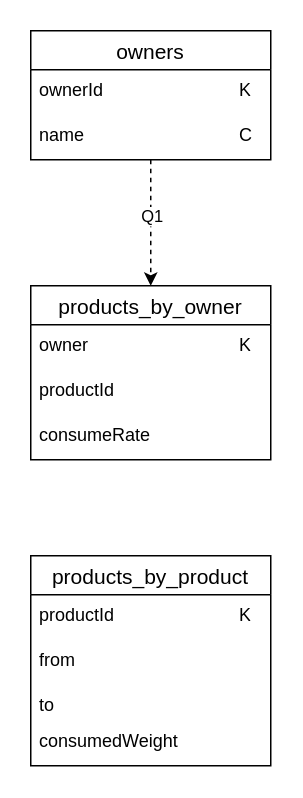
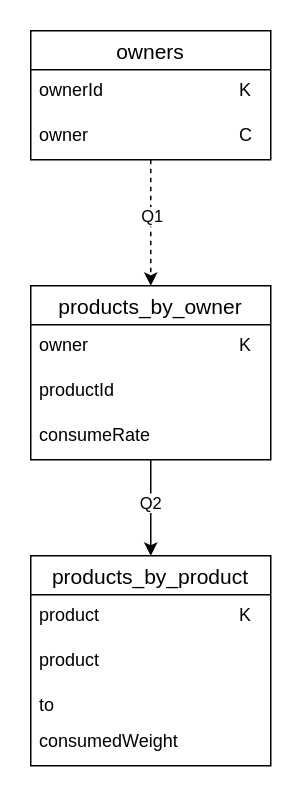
  <mxCell id="0" />
  <mxCell id="1" parent="0" />
  <mxCell id="2" style="edgeStyle=orthogonalEdgeStyle;rounded=0;orthogonalLoop=1;jettySize=auto;html=1;entryX=0.5;entryY=0;entryDx=0;entryDy=0;dashed=1;" edge="1" parent="1" source="4" target="9"><mxGeometry relative="1" as="geometry" /></mxCell>
  <mxCell id="3" value="Q1" style="edgeLabel;html=1;align=center;verticalAlign=middle;resizable=0;points=[];" vertex="1" connectable="0" parent="2"><mxGeometry x="-0.119" relative="1" as="geometry"><mxPoint as="offset" /></mxGeometry></mxCell>
  <mxCell id="4" value="owners" style="swimlane;fontStyle=0;childLayout=stackLayout;horizontal=1;startSize=26;horizontalStack=0;resizeParent=1;resizeParentMax=0;resizeLast=0;collapsible=1;marginBottom=0;align=center;fontSize=14;" vertex="1" parent="1"><mxGeometry x="20" y="20" width="160" height="86" as="geometry" /></mxCell>
  <mxCell id="5" value="ownerId&lt;span style=&quot;white-space: pre;&quot;&gt;&#09;&lt;/span&gt;&lt;span style=&quot;white-space: pre;&quot;&gt;&#09;&lt;/span&gt;&lt;span style=&quot;white-space: pre;&quot;&gt;&#09;&lt;/span&gt;&lt;span style=&quot;white-space: pre;&quot;&gt;&#09;&lt;/span&gt;K" style="text;strokeColor=none;fillColor=none;spacingLeft=4;spacingRight=4;overflow=hidden;rotatable=0;points=[[0,0.5],[1,0.5]];portConstraint=eastwest;fontSize=12;whiteSpace=wrap;html=1;" vertex="1" parent="4"><mxGeometry y="26" width="160" height="30" as="geometry" /></mxCell>
- <mxCell id="6" value="name&lt;span style=&quot;white-space: pre;&quot;&gt;&#09;&lt;/span&gt;&lt;span style=&quot;white-space: pre;&quot;&gt;&#09;&lt;/span&gt;&lt;span style=&quot;white-space: pre;&quot;&gt;&#09;&lt;/span&gt;&lt;span style=&quot;white-space: pre;&quot;&gt;&#09;&lt;/span&gt;C" style="text;strokeColor=none;fillColor=none;spacingLeft=4;spacingRight=4;overflow=hidden;rotatable=0;points=[[0,0.5],[1,0.5]];portConstraint=eastwest;fontSize=12;whiteSpace=wrap;html=1;" vertex="1" parent="4"><mxGeometry y="56" width="160" height="30" as="geometry" /></mxCell>
+ <mxCell id="6" value="owner&lt;span style=&quot;white-space: pre;&quot;&gt;&#09;&lt;/span&gt;&lt;span style=&quot;white-space: pre;&quot;&gt;&#09;&lt;/span&gt;&lt;span style=&quot;white-space: pre;&quot;&gt;&#09;&lt;/span&gt;&lt;span style=&quot;white-space: pre;&quot;&gt;&#09;&lt;/span&gt;C" style="text;strokeColor=none;fillColor=none;spacingLeft=4;spacingRight=4;overflow=hidden;rotatable=0;points=[[0,0.5],[1,0.5]];portConstraint=eastwest;fontSize=12;whiteSpace=wrap;html=1;" vertex="1" parent="4"><mxGeometry y="56" width="160" height="30" as="geometry" /></mxCell>
+ <mxCell id="7" style="edgeStyle=orthogonalEdgeStyle;rounded=0;orthogonalLoop=1;jettySize=auto;html=1;" edge="1" parent="1" source="9" target="13"><mxGeometry relative="1" as="geometry" /></mxCell>
+ <mxCell id="8" value="Q2" style="edgeLabel;html=1;align=center;verticalAlign=middle;resizable=0;points=[];" vertex="1" connectable="0" parent="7"><mxGeometry x="-0.119" y="-1" relative="1" as="geometry"><mxPoint as="offset" /></mxGeometry></mxCell>
  <mxCell id="9" value="products_by_owner" style="swimlane;fontStyle=0;childLayout=stackLayout;horizontal=1;startSize=26;horizontalStack=0;resizeParent=1;resizeParentMax=0;resizeLast=0;collapsible=1;marginBottom=0;align=center;fontSize=14;" vertex="1" parent="1"><mxGeometry x="20" y="190" width="160" height="116" as="geometry" /></mxCell>
  <mxCell id="10" value="owner&lt;span style=&quot;white-space: pre;&quot;&gt;&#09;&lt;/span&gt;&lt;span style=&quot;white-space: pre;&quot;&gt;&#09;&lt;/span&gt;&lt;span style=&quot;white-space: pre;&quot;&gt;&#09;&lt;/span&gt;&lt;span style=&quot;white-space: pre;&quot;&gt;&#09;K&lt;/span&gt;" style="text;strokeColor=none;fillColor=none;spacingLeft=4;spacingRight=4;overflow=hidden;rotatable=0;points=[[0,0.5],[1,0.5]];portConstraint=eastwest;fontSize=12;whiteSpace=wrap;html=1;" vertex="1" parent="9"><mxGeometry y="26" width="160" height="30" as="geometry" /></mxCell>
  <mxCell id="11" value="productId&lt;span style=&quot;white-space: pre;&quot;&gt;&#09;&lt;/span&gt;&lt;span style=&quot;white-space: pre;&quot;&gt;&#09;&lt;/span&gt;&lt;span style=&quot;white-space: pre;&quot;&gt;&#09;&lt;/span&gt;&lt;span style=&quot;white-space: pre;&quot;&gt;&#09;&lt;/span&gt;" style="text;strokeColor=none;fillColor=none;spacingLeft=4;spacingRight=4;overflow=hidden;rotatable=0;points=[[0,0.5],[1,0.5]];portConstraint=eastwest;fontSize=12;whiteSpace=wrap;html=1;" vertex="1" parent="9"><mxGeometry y="56" width="160" height="30" as="geometry" /></mxCell>
  <mxCell id="12" value="consumeRate" style="text;strokeColor=none;fillColor=none;spacingLeft=4;spacingRight=4;overflow=hidden;rotatable=0;points=[[0,0.5],[1,0.5]];portConstraint=eastwest;fontSize=12;whiteSpace=wrap;html=1;" vertex="1" parent="9"><mxGeometry y="86" width="160" height="30" as="geometry" /></mxCell>
  <mxCell id="13" value="products_by_product" style="swimlane;fontStyle=0;childLayout=stackLayout;horizontal=1;startSize=26;horizontalStack=0;resizeParent=1;resizeParentMax=0;resizeLast=0;collapsible=1;marginBottom=0;align=center;fontSize=14;" vertex="1" parent="1"><mxGeometry x="20" y="370" width="160" height="140" as="geometry" /></mxCell>
- <mxCell id="14" value="productId&lt;span style=&quot;white-space: pre;&quot;&gt;&#09;&lt;/span&gt;&lt;span style=&quot;white-space: pre;&quot;&gt;&#09;&lt;/span&gt;&lt;span style=&quot;white-space: pre;&quot;&gt;&#09;&lt;/span&gt;&lt;span style=&quot;white-space: pre;&quot;&gt;&#09;&lt;/span&gt;K" style="text;strokeColor=none;fillColor=none;spacingLeft=4;spacingRight=4;overflow=hidden;rotatable=0;points=[[0,0.5],[1,0.5]];portConstraint=eastwest;fontSize=12;whiteSpace=wrap;html=1;" vertex="1" parent="13"><mxGeometry y="26" width="160" height="30" as="geometry" /></mxCell>
- <mxCell id="15" value="from" style="text;strokeColor=none;fillColor=none;spacingLeft=4;spacingRight=4;overflow=hidden;rotatable=0;points=[[0,0.5],[1,0.5]];portConstraint=eastwest;fontSize=12;whiteSpace=wrap;html=1;" vertex="1" parent="13"><mxGeometry y="56" width="160" height="30" as="geometry" /></mxCell>
+ <mxCell id="14" value="product&lt;span style=&quot;white-space: pre;&quot;&gt;&#09;&lt;/span&gt;&lt;span style=&quot;white-space: pre;&quot;&gt;&#09;&lt;/span&gt;&lt;span style=&quot;white-space: pre;&quot;&gt;&#09;&lt;/span&gt;&lt;span style=&quot;white-space: pre;&quot;&gt;&#09;&lt;/span&gt;K" style="text;strokeColor=none;fillColor=none;spacingLeft=4;spacingRight=4;overflow=hidden;rotatable=0;points=[[0,0.5],[1,0.5]];portConstraint=eastwest;fontSize=12;whiteSpace=wrap;html=1;" vertex="1" parent="13"><mxGeometry y="26" width="160" height="30" as="geometry" /></mxCell>
+ <mxCell id="15" value="product" style="text;strokeColor=none;fillColor=none;spacingLeft=4;spacingRight=4;overflow=hidden;rotatable=0;points=[[0,0.5],[1,0.5]];portConstraint=eastwest;fontSize=12;whiteSpace=wrap;html=1;" vertex="1" parent="13"><mxGeometry y="56" width="160" height="30" as="geometry" /></mxCell>
  <mxCell id="16" value="to" style="text;strokeColor=none;fillColor=none;spacingLeft=4;spacingRight=4;overflow=hidden;rotatable=0;points=[[0,0.5],[1,0.5]];portConstraint=eastwest;fontSize=12;whiteSpace=wrap;html=1;" vertex="1" parent="13"><mxGeometry y="86" width="160" height="24" as="geometry" /></mxCell>
  <mxCell id="17" value="consumedWeight" style="text;strokeColor=none;fillColor=none;spacingLeft=4;spacingRight=4;overflow=hidden;rotatable=0;points=[[0,0.5],[1,0.5]];portConstraint=eastwest;fontSize=12;whiteSpace=wrap;html=1;" vertex="1" parent="13"><mxGeometry y="110" width="160" height="30" as="geometry" /></mxCell>
